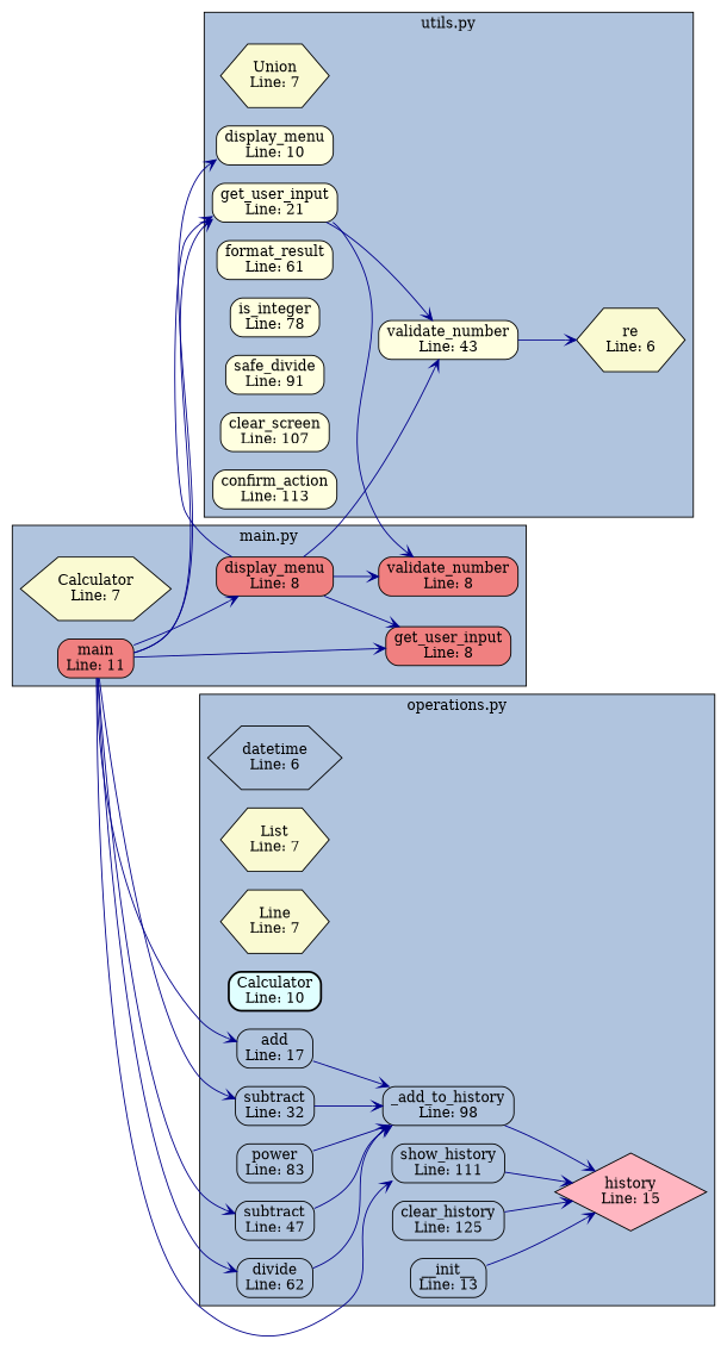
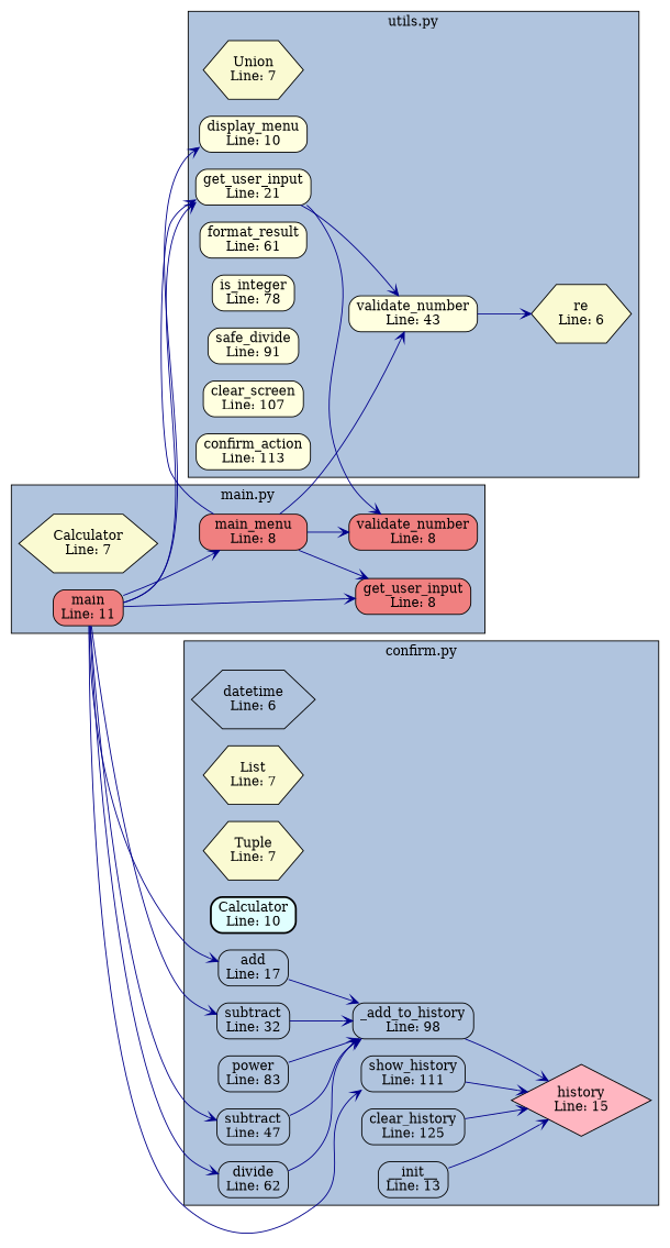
  digraph {
    rankdir=LR
    node [fillcolor=lightsteelblue shape=box style="rounded,filled"]
    edge [arrowhead=vee color=darkblue]
    n1 [fillcolor=lightgoldenrodyellow label="Calculator\nLine: 7" shape=hexagon style=filled]
-   n2 [fillcolor=lightcoral label="display_menu\nLine: 8"]
+   n2 [fillcolor=lightcoral label="main_menu\nLine: 8"]
    n3 [fillcolor=lightcoral label="get_user_input\nLine: 8"]
    n4 [fillcolor=lightcoral label="validate_number\nLine: 8"]
    n5 [fillcolor=lightcoral label="main\nLine: 11"]
    n6 [label="datetime\nLine: 6" shape=hexagon style=filled]
    n7 [fillcolor=lightgoldenrodyellow label="List\nLine: 7" shape=hexagon style=filled]
-   n8 [fillcolor=lightgoldenrodyellow label="Line\nLine: 7" shape=hexagon style=filled]
+   n8 [fillcolor=lightgoldenrodyellow label="Tuple\nLine: 7" shape=hexagon style=filled]
    n9 [fillcolor=lightcyan label="Calculator\nLine: 10" penwidth=2 style="rounded,filled,bold"]
    n10 [label="__init__\nLine: 13"]
    n11 [fillcolor=lightpink label="history\nLine: 15" shape=diamond style=filled]
    n12 [label="add\nLine: 17"]
    n13 [label="subtract\nLine: 32"]
    n14 [label="subtract\nLine: 47"]
    n15 [label="divide\nLine: 62"]
    n16 [label="power\nLine: 83"]
    n17 [label="_add_to_history\nLine: 98"]
    n18 [label="show_history\nLine: 111"]
    n19 [label="clear_history\nLine: 125"]
    n20 [fillcolor=lightgoldenrodyellow label="re\nLine: 6" shape=hexagon style=filled]
    n21 [fillcolor=lightgoldenrodyellow label="Union\nLine: 7" shape=hexagon style=filled]
    n22 [fillcolor=lightyellow label="display_menu\nLine: 10"]
    n23 [fillcolor=lightyellow label="get_user_input\nLine: 21"]
    n24 [fillcolor=lightyellow label="validate_number\nLine: 43"]
    n25 [fillcolor=lightyellow label="format_result\nLine: 61"]
    n26 [fillcolor=lightyellow label="is_integer\nLine: 78"]
    n27 [fillcolor=lightyellow label="safe_divide\nLine: 91"]
    n28 [fillcolor=lightyellow label="clear_screen\nLine: 107"]
    n29 [fillcolor=lightyellow label="confirm_action\nLine: 113"]
    subgraph cluster_1 {
      fillcolor=lightsteelblue
      label="main.py"
      style=filled
      n1
      n2
      n3
      n4
      n5
    }
    subgraph cluster_2 {
      fillcolor=lightsteelblue
-     label="operations.py"
+     label="confirm.py"
      style=filled
      n6
      n7
      n8
      n9
      n10
      n11
      n12
      n13
      n14
      n15
      n16
      n17
      n18
      n19
    }
    subgraph cluster_3 {
      fillcolor=lightsteelblue
      label="utils.py"
      style=filled
      n20
      n21
      n22
      n23
      n24
      n25
      n26
      n27
      n28
      n29
    }
    n2 -> n3
    n2 -> n4
    n2 -> n23
    n2 -> n24
    n5 -> n2
    n5 -> n3
    n5 -> n12
    n5 -> n13
    n5 -> n14
    n5 -> n15
    n5 -> n18
    n5 -> n22
    n5 -> n23
    n10 -> n11
    n12 -> n17
    n13 -> n17
    n14 -> n17
    n15 -> n17
    n16 -> n17
    n17 -> n11
    n18 -> n11
    n19 -> n11
    n23 -> n4
    n23 -> n24
    n24 -> n20
  }
